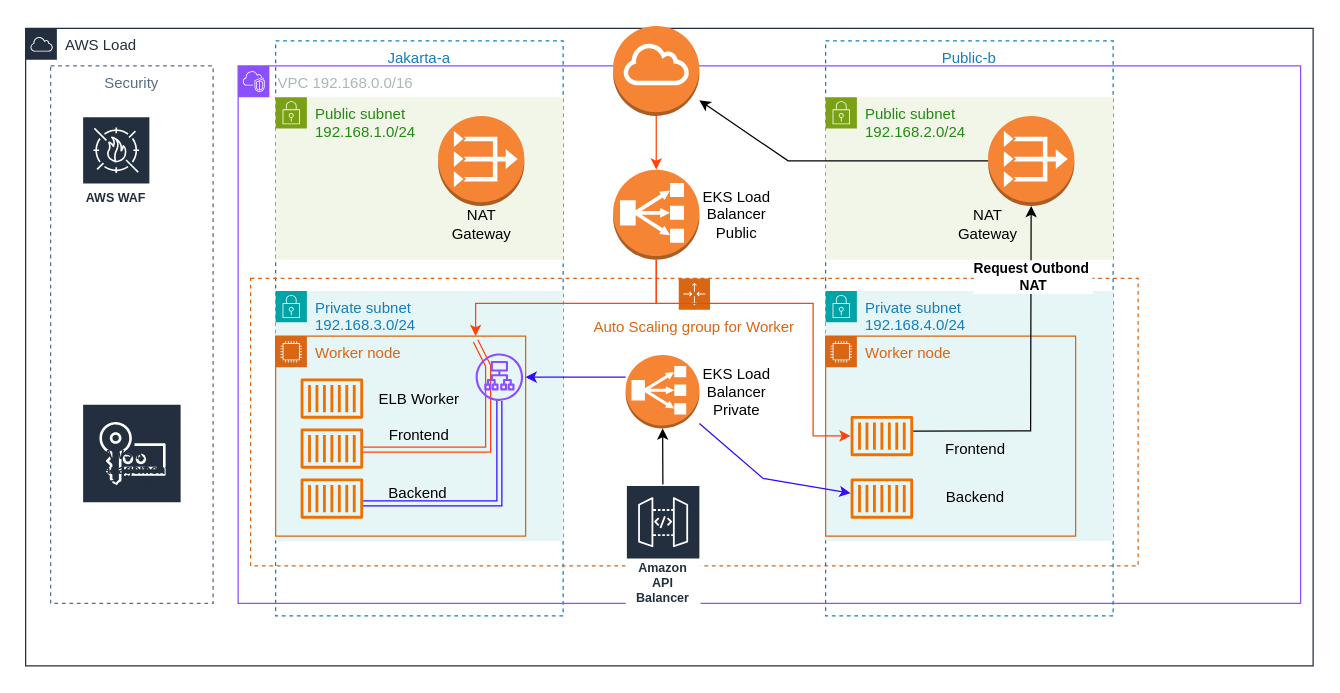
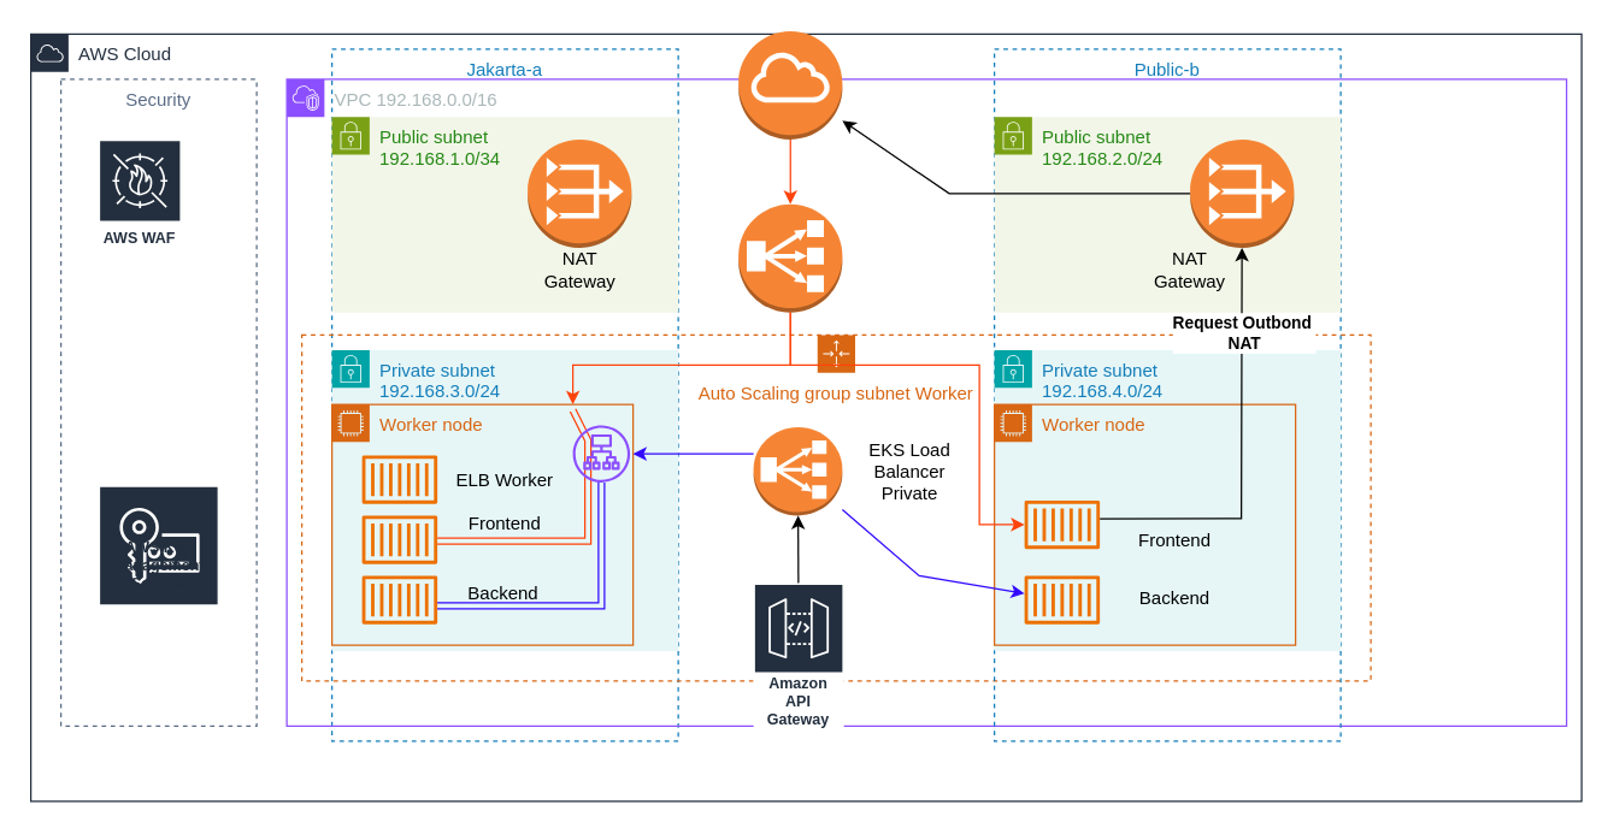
  <mxCell id="0" />
  <mxCell id="1" parent="0" />
  <mxCell id="2" value="Security" style="fillColor=none;strokeColor=#5A6C86;dashed=1;verticalAlign=top;fontStyle=0;fontColor=#5A6C86;whiteSpace=wrap;html=1;" vertex="1" parent="1"><mxGeometry x="40" y="52" width="130" height="430" as="geometry" /></mxCell>
  <mxCell id="3" value="AWS WAF" style="sketch=0;outlineConnect=0;fontColor=#232F3E;gradientColor=none;strokeColor=#ffffff;fillColor=#232F3E;dashed=0;verticalLabelPosition=middle;verticalAlign=bottom;align=center;html=1;whiteSpace=wrap;fontSize=10;fontStyle=1;spacing=3;shape=mxgraph.aws4.productIcon;prIcon=mxgraph.aws4.waf;" vertex="1" parent="1"><mxGeometry x="65" y="92" width="55" height="75" as="geometry" /></mxCell>
  <mxCell id="4" value="AWS Key Management Service" style="sketch=0;outlineConnect=0;fontColor=#232F3E;gradientColor=none;strokeColor=#ffffff;fillColor=#232F3E;dashed=0;verticalLabelPosition=middle;verticalAlign=bottom;align=center;html=1;whiteSpace=wrap;fontSize=10;fontStyle=1;spacing=3;shape=mxgraph.aws4.productIcon;prIcon=mxgraph.aws4.key_management_service;" vertex="1" parent="1"><mxGeometry x="65" y="322" width="80" height="75" as="geometry" /></mxCell>
- <mxCell id="5" value="AWS Load" style="points=[[0,0],[0.25,0],[0.5,0],[0.75,0],[1,0],[1,0.25],[1,0.5],[1,0.75],[1,1],[0.75,1],[0.5,1],[0.25,1],[0,1],[0,0.75],[0,0.5],[0,0.25]];outlineConnect=0;gradientColor=none;html=1;whiteSpace=wrap;fontSize=12;fontStyle=0;container=1;pointerEvents=0;collapsible=0;recursiveResize=0;shape=mxgraph.aws4.group;grIcon=mxgraph.aws4.group_aws_cloud;strokeColor=#232F3E;fillColor=none;verticalAlign=top;align=left;spacingLeft=30;fontColor=#232F3E;dashed=0;" vertex="1" parent="1"><mxGeometry x="20" y="22" width="1030" height="510" as="geometry" /></mxCell>
+ <mxCell id="5" value="AWS Cloud" style="points=[[0,0],[0.25,0],[0.5,0],[0.75,0],[1,0],[1,0.25],[1,0.5],[1,0.75],[1,1],[0.75,1],[0.5,1],[0.25,1],[0,1],[0,0.75],[0,0.5],[0,0.25]];outlineConnect=0;gradientColor=none;html=1;whiteSpace=wrap;fontSize=12;fontStyle=0;container=1;pointerEvents=0;collapsible=0;recursiveResize=0;shape=mxgraph.aws4.group;grIcon=mxgraph.aws4.group_aws_cloud;strokeColor=#232F3E;fillColor=none;verticalAlign=top;align=left;spacingLeft=30;fontColor=#232F3E;dashed=0;" vertex="1" parent="1"><mxGeometry x="20" y="22" width="1030" height="510" as="geometry" /></mxCell>
  <mxCell id="6" value="" style="group" vertex="1" connectable="0" parent="5"><mxGeometry x="200" y="10" width="230" height="460" as="geometry" /></mxCell>
  <mxCell id="7" value="Jakarta-a" style="fillColor=none;strokeColor=#147EBA;dashed=1;verticalAlign=top;fontStyle=0;fontColor=#147EBA;whiteSpace=wrap;html=1;" vertex="1" parent="6"><mxGeometry width="230" height="460" as="geometry" /></mxCell>
- <mxCell id="8" value="Public subnet&lt;br&gt;192.168.1.0/24" style="points=[[0,0],[0.25,0],[0.5,0],[0.75,0],[1,0],[1,0.25],[1,0.5],[1,0.75],[1,1],[0.75,1],[0.5,1],[0.25,1],[0,1],[0,0.75],[0,0.5],[0,0.25]];outlineConnect=0;gradientColor=none;html=1;whiteSpace=wrap;fontSize=12;fontStyle=0;container=1;pointerEvents=0;collapsible=0;recursiveResize=0;shape=mxgraph.aws4.group;grIcon=mxgraph.aws4.group_security_group;grStroke=0;strokeColor=#7AA116;fillColor=#F2F6E8;verticalAlign=top;align=left;spacingLeft=30;fontColor=#248814;dashed=0;" vertex="1" parent="6"><mxGeometry y="45" width="230" height="130" as="geometry" /></mxCell>
+ <mxCell id="8" value="Public subnet&lt;br&gt;192.168.1.0/34" style="points=[[0,0],[0.25,0],[0.5,0],[0.75,0],[1,0],[1,0.25],[1,0.5],[1,0.75],[1,1],[0.75,1],[0.5,1],[0.25,1],[0,1],[0,0.75],[0,0.5],[0,0.25]];outlineConnect=0;gradientColor=none;html=1;whiteSpace=wrap;fontSize=12;fontStyle=0;container=1;pointerEvents=0;collapsible=0;recursiveResize=0;shape=mxgraph.aws4.group;grIcon=mxgraph.aws4.group_security_group;grStroke=0;strokeColor=#7AA116;fillColor=#F2F6E8;verticalAlign=top;align=left;spacingLeft=30;fontColor=#248814;dashed=0;" vertex="1" parent="6"><mxGeometry y="45" width="230" height="130" as="geometry" /></mxCell>
  <mxCell id="9" value="NAT Gateway" style="text;html=1;whiteSpace=wrap;strokeColor=none;fillColor=none;align=center;verticalAlign=middle;rounded=0;" vertex="1" parent="8"><mxGeometry x="134.5" y="87" width="60" height="30" as="geometry" /></mxCell>
  <mxCell id="10" value="" style="outlineConnect=0;dashed=0;verticalLabelPosition=bottom;verticalAlign=top;align=center;html=1;shape=mxgraph.aws3.vpc_nat_gateway;fillColor=#F58534;gradientColor=none;" vertex="1" parent="6"><mxGeometry x="130" y="60" width="69" height="72" as="geometry" /></mxCell>
  <mxCell id="11" value="Private subnet&lt;div&gt;192.168.3.0/24&lt;/div&gt;" style="points=[[0,0],[0.25,0],[0.5,0],[0.75,0],[1,0],[1,0.25],[1,0.5],[1,0.75],[1,1],[0.75,1],[0.5,1],[0.25,1],[0,1],[0,0.75],[0,0.5],[0,0.25]];outlineConnect=0;gradientColor=none;html=1;whiteSpace=wrap;fontSize=12;fontStyle=0;container=1;pointerEvents=0;collapsible=0;recursiveResize=0;shape=mxgraph.aws4.group;grIcon=mxgraph.aws4.group_security_group;grStroke=0;strokeColor=#00A4A6;fillColor=#E6F6F7;verticalAlign=top;align=left;spacingLeft=30;fontColor=#147EBA;dashed=0;" vertex="1" parent="6"><mxGeometry y="200" width="230" height="200" as="geometry" /></mxCell>
  <mxCell id="12" value="Worker node" style="points=[[0,0],[0.25,0],[0.5,0],[0.75,0],[1,0],[1,0.25],[1,0.5],[1,0.75],[1,1],[0.75,1],[0.5,1],[0.25,1],[0,1],[0,0.75],[0,0.5],[0,0.25]];outlineConnect=0;gradientColor=none;html=1;whiteSpace=wrap;fontSize=12;fontStyle=0;container=1;pointerEvents=0;collapsible=0;recursiveResize=0;shape=mxgraph.aws4.group;grIcon=mxgraph.aws4.group_ec2_instance_contents;strokeColor=#D86613;fillColor=none;verticalAlign=top;align=left;spacingLeft=30;fontColor=#D86613;dashed=0;" vertex="1" parent="11"><mxGeometry y="36.15" width="200" height="160" as="geometry" /></mxCell>
  <mxCell id="13" value="" style="sketch=0;outlineConnect=0;fontColor=#232F3E;gradientColor=none;fillColor=#ED7100;strokeColor=none;dashed=0;verticalLabelPosition=bottom;verticalAlign=top;align=center;html=1;fontSize=12;fontStyle=0;aspect=fixed;pointerEvents=1;shape=mxgraph.aws4.container_1;" vertex="1" parent="6"><mxGeometry x="20" y="270" width="50" height="32.29" as="geometry" /></mxCell>
  <mxCell id="14" value="" style="sketch=0;outlineConnect=0;fontColor=#232F3E;gradientColor=none;fillColor=#ED7100;strokeColor=none;dashed=0;verticalLabelPosition=bottom;verticalAlign=top;align=center;html=1;fontSize=12;fontStyle=0;aspect=fixed;pointerEvents=1;shape=mxgraph.aws4.container_1;" vertex="1" parent="6"><mxGeometry x="20" y="310" width="50" height="32.29" as="geometry" /></mxCell>
  <mxCell id="15" value="" style="sketch=0;outlineConnect=0;fontColor=#232F3E;gradientColor=none;fillColor=#ED7100;strokeColor=none;dashed=0;verticalLabelPosition=bottom;verticalAlign=top;align=center;html=1;fontSize=12;fontStyle=0;aspect=fixed;pointerEvents=1;shape=mxgraph.aws4.container_1;" vertex="1" parent="6"><mxGeometry x="20" y="350" width="50" height="32.29" as="geometry" /></mxCell>
  <mxCell id="16" value="ELB Worker" style="text;html=1;whiteSpace=wrap;strokeColor=none;fillColor=none;align=center;verticalAlign=middle;rounded=0;" vertex="1" parent="6"><mxGeometry x="65" y="272.29" width="100" height="30" as="geometry" /></mxCell>
  <mxCell id="17" value="Backend" style="text;html=1;whiteSpace=wrap;strokeColor=none;fillColor=none;align=center;verticalAlign=middle;rounded=0;" vertex="1" parent="6"><mxGeometry x="64" y="347" width="100" height="30" as="geometry" /></mxCell>
  <mxCell id="18" value="" style="endArrow=classic;html=1;rounded=0;shape=link;strokeColor=#FF430A;" edge="1" parent="6"><mxGeometry width="50" height="50" relative="1" as="geometry"><mxPoint x="160" y="240" as="sourcePoint" /><mxPoint x="70" y="327" as="targetPoint" /><Array as="points"><mxPoint x="170" y="260" /><mxPoint x="170" y="290" /><mxPoint x="170" y="327" /></Array></mxGeometry></mxCell>
  <mxCell id="19" value="Frontend" style="text;html=1;whiteSpace=wrap;strokeColor=none;fillColor=none;align=center;verticalAlign=middle;rounded=0;" vertex="1" parent="6"><mxGeometry x="65" y="301.15" width="100" height="30" as="geometry" /></mxCell>
  <mxCell id="20" style="edgeStyle=none;rounded=0;orthogonalLoop=1;jettySize=auto;html=1;shape=link;strokeColor=#330AFF;" edge="1" parent="6" source="21"><mxGeometry relative="1" as="geometry"><mxPoint x="70" y="370" as="targetPoint" /><Array as="points"><mxPoint x="179" y="370" /></Array></mxGeometry></mxCell>
  <mxCell id="21" value="" style="sketch=0;outlineConnect=0;fontColor=#232F3E;gradientColor=none;fillColor=#8C4FFF;strokeColor=none;dashed=0;verticalLabelPosition=bottom;verticalAlign=top;align=center;html=1;fontSize=12;fontStyle=0;aspect=fixed;pointerEvents=1;shape=mxgraph.aws4.application_load_balancer;" vertex="1" parent="6"><mxGeometry x="160" y="250" width="38" height="38" as="geometry" /></mxCell>
  <mxCell id="22" value="VPC 192.168.0.0/16" style="points=[[0,0],[0.25,0],[0.5,0],[0.75,0],[1,0],[1,0.25],[1,0.5],[1,0.75],[1,1],[0.75,1],[0.5,1],[0.25,1],[0,1],[0,0.75],[0,0.5],[0,0.25]];outlineConnect=0;gradientColor=none;html=1;whiteSpace=wrap;fontSize=12;fontStyle=0;container=1;pointerEvents=0;collapsible=0;recursiveResize=0;shape=mxgraph.aws4.group;grIcon=mxgraph.aws4.group_vpc2;strokeColor=#8C4FFF;fillColor=none;verticalAlign=top;align=left;spacingLeft=30;fontColor=#AAB7B8;dashed=0;" vertex="1" parent="5"><mxGeometry x="170" y="30" width="850" height="430" as="geometry" /></mxCell>
  <mxCell id="23" value="" style="edgeStyle=orthogonalEdgeStyle;rounded=0;orthogonalLoop=1;jettySize=auto;html=1;strokeColor=#FF430A;" edge="1" parent="22" source="24" target="25"><mxGeometry relative="1" as="geometry" /></mxCell>
  <mxCell id="24" value="" style="outlineConnect=0;dashed=0;verticalLabelPosition=bottom;verticalAlign=top;align=center;html=1;shape=mxgraph.aws3.internet_gateway;fillColor=#F58534;gradientColor=none;" vertex="1" parent="22"><mxGeometry x="300" y="-32" width="69" height="72" as="geometry" /></mxCell>
  <mxCell id="25" value="" style="outlineConnect=0;dashed=0;verticalLabelPosition=bottom;verticalAlign=top;align=center;html=1;shape=mxgraph.aws3.classic_load_balancer;fillColor=#F58534;gradientColor=none;" vertex="1" parent="22"><mxGeometry x="300" y="83" width="69" height="72" as="geometry" /></mxCell>
- <mxCell id="26" value="EKS Load Balancer Public" style="text;html=1;whiteSpace=wrap;strokeColor=none;fillColor=none;align=center;verticalAlign=middle;rounded=0;" vertex="1" parent="22"><mxGeometry x="369" y="104" width="60" height="30" as="geometry" /></mxCell>
- <mxCell id="27" value="Auto Scaling group for Worker" style="points=[[0,0],[0.25,0],[0.5,0],[0.75,0],[1,0],[1,0.25],[1,0.5],[1,0.75],[1,1],[0.75,1],[0.5,1],[0.25,1],[0,1],[0,0.75],[0,0.5],[0,0.25]];outlineConnect=0;gradientColor=none;html=1;whiteSpace=wrap;fontSize=12;fontStyle=0;container=1;pointerEvents=0;collapsible=0;recursiveResize=0;shape=mxgraph.aws4.groupCenter;grIcon=mxgraph.aws4.group_auto_scaling_group;grStroke=1;strokeColor=#D86613;fillColor=none;verticalAlign=top;align=center;fontColor=#D86613;dashed=1;spacingTop=25;" vertex="1" parent="22"><mxGeometry x="10" y="170" width="710" height="230" as="geometry" /></mxCell>
+ <mxCell id="27" value="Auto Scaling group subnet Worker" style="points=[[0,0],[0.25,0],[0.5,0],[0.75,0],[1,0],[1,0.25],[1,0.5],[1,0.75],[1,1],[0.75,1],[0.5,1],[0.25,1],[0,1],[0,0.75],[0,0.5],[0,0.25]];outlineConnect=0;gradientColor=none;html=1;whiteSpace=wrap;fontSize=12;fontStyle=0;container=1;pointerEvents=0;collapsible=0;recursiveResize=0;shape=mxgraph.aws4.groupCenter;grIcon=mxgraph.aws4.group_auto_scaling_group;grStroke=1;strokeColor=#D86613;fillColor=none;verticalAlign=top;align=center;fontColor=#D86613;dashed=1;spacingTop=25;" vertex="1" parent="22"><mxGeometry x="10" y="170" width="710" height="230" as="geometry" /></mxCell>
  <mxCell id="28" value="" style="outlineConnect=0;dashed=0;verticalLabelPosition=bottom;verticalAlign=top;align=center;html=1;shape=mxgraph.aws3.classic_load_balancer;fillColor=#F58534;gradientColor=none;" vertex="1" parent="27"><mxGeometry x="300" y="61.29" width="59" height="58.71" as="geometry" /></mxCell>
- <mxCell id="29" value="EKS Load Balancer Private" style="text;html=1;whiteSpace=wrap;strokeColor=none;fillColor=none;align=center;verticalAlign=middle;rounded=0;" vertex="1" parent="27"><mxGeometry x="359" y="75.64" width="60" height="30" as="geometry" /></mxCell>
+ <mxCell id="29" value="EKS Load Balancer Private" style="text;html=1;whiteSpace=wrap;strokeColor=none;fillColor=none;align=center;verticalAlign=middle;rounded=0;" vertex="1" parent="27"><mxGeometry x="374" y="75.64" width="60" height="30" as="geometry" /></mxCell>
  <mxCell id="30" value="" style="edgeStyle=none;rounded=0;orthogonalLoop=1;jettySize=auto;html=1;" edge="1" parent="27" source="31" target="28"><mxGeometry relative="1" as="geometry" /></mxCell>
- <mxCell id="31" value="Amazon API Balancer" style="sketch=0;outlineConnect=0;fontColor=#232F3E;gradientColor=none;strokeColor=#ffffff;fillColor=#232F3E;dashed=0;verticalLabelPosition=middle;verticalAlign=bottom;align=center;html=1;whiteSpace=wrap;fontSize=10;fontStyle=1;spacing=3;shape=mxgraph.aws4.productIcon;prIcon=mxgraph.aws4.api_gateway;" vertex="1" parent="27"><mxGeometry x="300" y="165" width="60" height="100" as="geometry" /></mxCell>
+ <mxCell id="31" value="Amazon API Gateway" style="sketch=0;outlineConnect=0;fontColor=#232F3E;gradientColor=none;strokeColor=#ffffff;fillColor=#232F3E;dashed=0;verticalLabelPosition=middle;verticalAlign=bottom;align=center;html=1;whiteSpace=wrap;fontSize=10;fontStyle=1;spacing=3;shape=mxgraph.aws4.productIcon;prIcon=mxgraph.aws4.api_gateway;" vertex="1" parent="27"><mxGeometry x="300" y="165" width="60" height="100" as="geometry" /></mxCell>
  <mxCell id="32" value="" style="group" vertex="1" connectable="0" parent="5"><mxGeometry x="640" y="10" width="230" height="460" as="geometry" /></mxCell>
  <mxCell id="33" value="Public-b" style="fillColor=none;strokeColor=#147EBA;dashed=1;verticalAlign=top;fontStyle=0;fontColor=#147EBA;whiteSpace=wrap;html=1;" vertex="1" parent="32"><mxGeometry width="230" height="460" as="geometry" /></mxCell>
  <mxCell id="34" value="Public subnet&lt;br&gt;192.168.2.0/24" style="points=[[0,0],[0.25,0],[0.5,0],[0.75,0],[1,0],[1,0.25],[1,0.5],[1,0.75],[1,1],[0.75,1],[0.5,1],[0.25,1],[0,1],[0,0.75],[0,0.5],[0,0.25]];outlineConnect=0;gradientColor=none;html=1;whiteSpace=wrap;fontSize=12;fontStyle=0;container=1;pointerEvents=0;collapsible=0;recursiveResize=0;shape=mxgraph.aws4.group;grIcon=mxgraph.aws4.group_security_group;grStroke=0;strokeColor=#7AA116;fillColor=#F2F6E8;verticalAlign=top;align=left;spacingLeft=30;fontColor=#248814;dashed=0;" vertex="1" parent="32"><mxGeometry y="45" width="230" height="130" as="geometry" /></mxCell>
  <mxCell id="35" value="" style="outlineConnect=0;dashed=0;verticalLabelPosition=bottom;verticalAlign=top;align=center;html=1;shape=mxgraph.aws3.vpc_nat_gateway;fillColor=#F58534;gradientColor=none;" vertex="1" parent="32"><mxGeometry x="130" y="60" width="69" height="72" as="geometry" /></mxCell>
  <mxCell id="36" value="Private subnet&lt;div&gt;192.168.4.0/24&lt;/div&gt;" style="points=[[0,0],[0.25,0],[0.5,0],[0.75,0],[1,0],[1,0.25],[1,0.5],[1,0.75],[1,1],[0.75,1],[0.5,1],[0.25,1],[0,1],[0,0.75],[0,0.5],[0,0.25]];outlineConnect=0;gradientColor=none;html=1;whiteSpace=wrap;fontSize=12;fontStyle=0;container=1;pointerEvents=0;collapsible=0;recursiveResize=0;shape=mxgraph.aws4.group;grIcon=mxgraph.aws4.group_security_group;grStroke=0;strokeColor=#00A4A6;fillColor=#E6F6F7;verticalAlign=top;align=left;spacingLeft=30;fontColor=#147EBA;dashed=0;" vertex="1" parent="32"><mxGeometry y="200" width="230" height="200" as="geometry" /></mxCell>
  <mxCell id="37" value="Worker node" style="points=[[0,0],[0.25,0],[0.5,0],[0.75,0],[1,0],[1,0.25],[1,0.5],[1,0.75],[1,1],[0.75,1],[0.5,1],[0.25,1],[0,1],[0,0.75],[0,0.5],[0,0.25]];outlineConnect=0;gradientColor=none;html=1;whiteSpace=wrap;fontSize=12;fontStyle=0;container=1;pointerEvents=0;collapsible=0;recursiveResize=0;shape=mxgraph.aws4.group;grIcon=mxgraph.aws4.group_ec2_instance_contents;strokeColor=#D86613;fillColor=none;verticalAlign=top;align=left;spacingLeft=30;fontColor=#D86613;dashed=0;" vertex="1" parent="36"><mxGeometry y="36.15" width="200" height="160" as="geometry" /></mxCell>
  <mxCell id="38" style="edgeStyle=none;rounded=0;orthogonalLoop=1;jettySize=auto;html=1;exitX=0;exitY=0;exitDx=0;exitDy=0;" edge="1" parent="32" source="42" target="35"><mxGeometry relative="1" as="geometry"><Array as="points"><mxPoint x="164" y="312" /></Array></mxGeometry></mxCell>
  <mxCell id="39" value="&lt;b&gt;Request Outbond&amp;nbsp;&lt;/b&gt;&lt;div&gt;&lt;b&gt;NAT&lt;/b&gt;&lt;/div&gt;" style="edgeLabel;html=1;align=center;verticalAlign=middle;resizable=0;points=[];fillColor=#66FFFF;strokeColor=#330AFF;" vertex="1" connectable="0" parent="38"><mxGeometry x="0.405" y="-1" relative="1" as="geometry"><mxPoint y="-26" as="offset" /></mxGeometry></mxCell>
  <mxCell id="40" value="" style="sketch=0;outlineConnect=0;fontColor=#232F3E;gradientColor=none;fillColor=#ED7100;strokeColor=none;dashed=0;verticalLabelPosition=bottom;verticalAlign=top;align=center;html=1;fontSize=12;fontStyle=0;aspect=fixed;pointerEvents=1;shape=mxgraph.aws4.container_1;" vertex="1" parent="32"><mxGeometry x="20" y="300" width="50" height="32.29" as="geometry" /></mxCell>
  <mxCell id="41" value="" style="sketch=0;outlineConnect=0;fontColor=#232F3E;gradientColor=none;fillColor=#ED7100;strokeColor=none;dashed=0;verticalLabelPosition=bottom;verticalAlign=top;align=center;html=1;fontSize=12;fontStyle=0;aspect=fixed;pointerEvents=1;shape=mxgraph.aws4.container_1;" vertex="1" parent="32"><mxGeometry x="20" y="350" width="50" height="32.29" as="geometry" /></mxCell>
  <mxCell id="42" value="Frontend" style="text;html=1;whiteSpace=wrap;strokeColor=none;fillColor=none;align=center;verticalAlign=middle;rounded=0;" vertex="1" parent="32"><mxGeometry x="70" y="312.29" width="100" height="30" as="geometry" /></mxCell>
  <mxCell id="43" value="Backend" style="text;html=1;whiteSpace=wrap;strokeColor=none;fillColor=none;align=center;verticalAlign=middle;rounded=0;" vertex="1" parent="32"><mxGeometry x="70" y="350" width="100" height="30" as="geometry" /></mxCell>
  <mxCell id="44" value="NAT Gateway" style="text;html=1;whiteSpace=wrap;strokeColor=none;fillColor=none;align=center;verticalAlign=middle;rounded=0;" vertex="1" parent="32"><mxGeometry x="100" y="132" width="60" height="30" as="geometry" /></mxCell>
  <mxCell id="45" style="edgeStyle=orthogonalEdgeStyle;rounded=0;orthogonalLoop=1;jettySize=auto;html=1;strokeColor=#FF430A;" edge="1" parent="5" source="25" target="12"><mxGeometry relative="1" as="geometry"><Array as="points"><mxPoint x="504" y="220" /><mxPoint x="360" y="220" /></Array></mxGeometry></mxCell>
  <mxCell id="46" style="edgeStyle=orthogonalEdgeStyle;rounded=0;orthogonalLoop=1;jettySize=auto;html=1;fillColor=#FF430A;strokeColor=#FF430A;" edge="1" parent="5" source="25" target="40"><mxGeometry relative="1" as="geometry"><Array as="points"><mxPoint x="504" y="220" /><mxPoint x="630" y="220" /><mxPoint x="630" y="326" /></Array></mxGeometry></mxCell>
  <mxCell id="47" style="edgeStyle=none;rounded=0;orthogonalLoop=1;jettySize=auto;html=1;strokeColor=#330AFF;" edge="1" parent="5"><mxGeometry relative="1" as="geometry"><mxPoint x="480" y="279" as="sourcePoint" /><mxPoint x="400" y="279" as="targetPoint" /></mxGeometry></mxCell>
  <mxCell id="48" style="edgeStyle=none;rounded=0;orthogonalLoop=1;jettySize=auto;html=1;" edge="1" parent="5" source="35" target="24"><mxGeometry relative="1" as="geometry"><Array as="points"><mxPoint x="610" y="106" /></Array></mxGeometry></mxCell>
  <mxCell id="49" style="edgeStyle=none;rounded=0;orthogonalLoop=1;jettySize=auto;html=1;strokeColor=#330AFF;" edge="1" parent="5" source="28" target="41"><mxGeometry relative="1" as="geometry"><Array as="points"><mxPoint x="590" y="360" /></Array></mxGeometry></mxCell>
